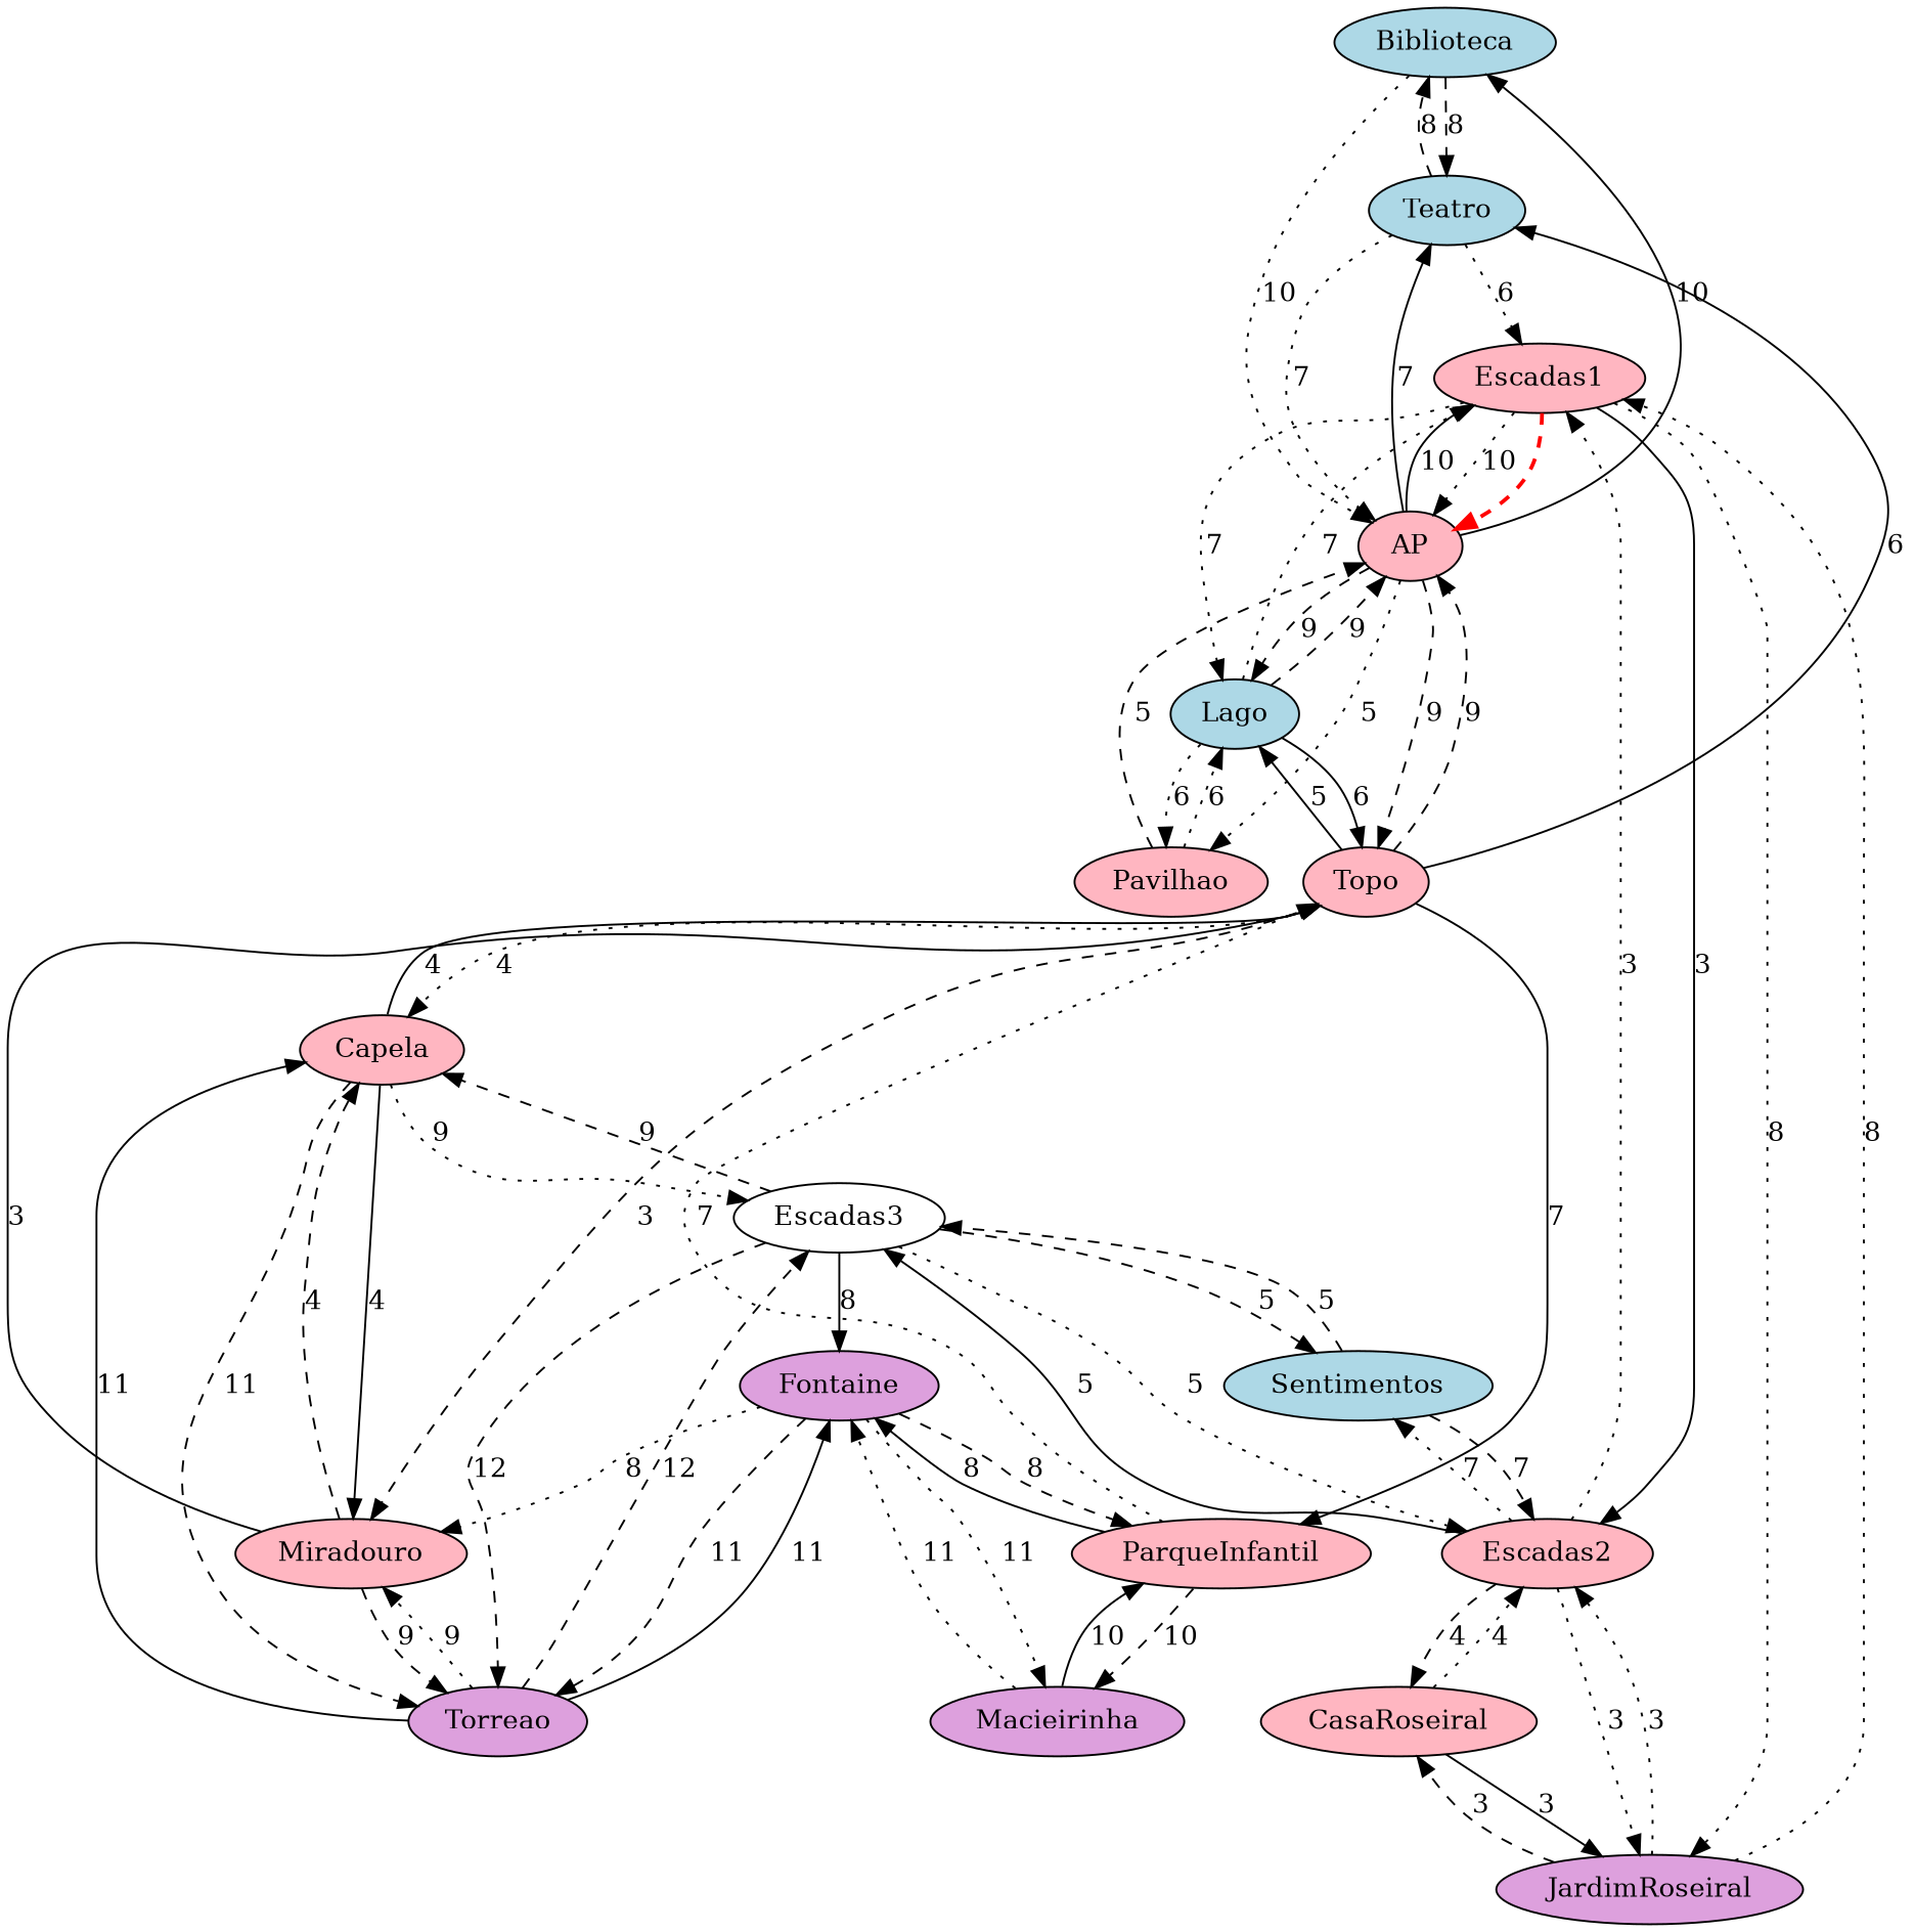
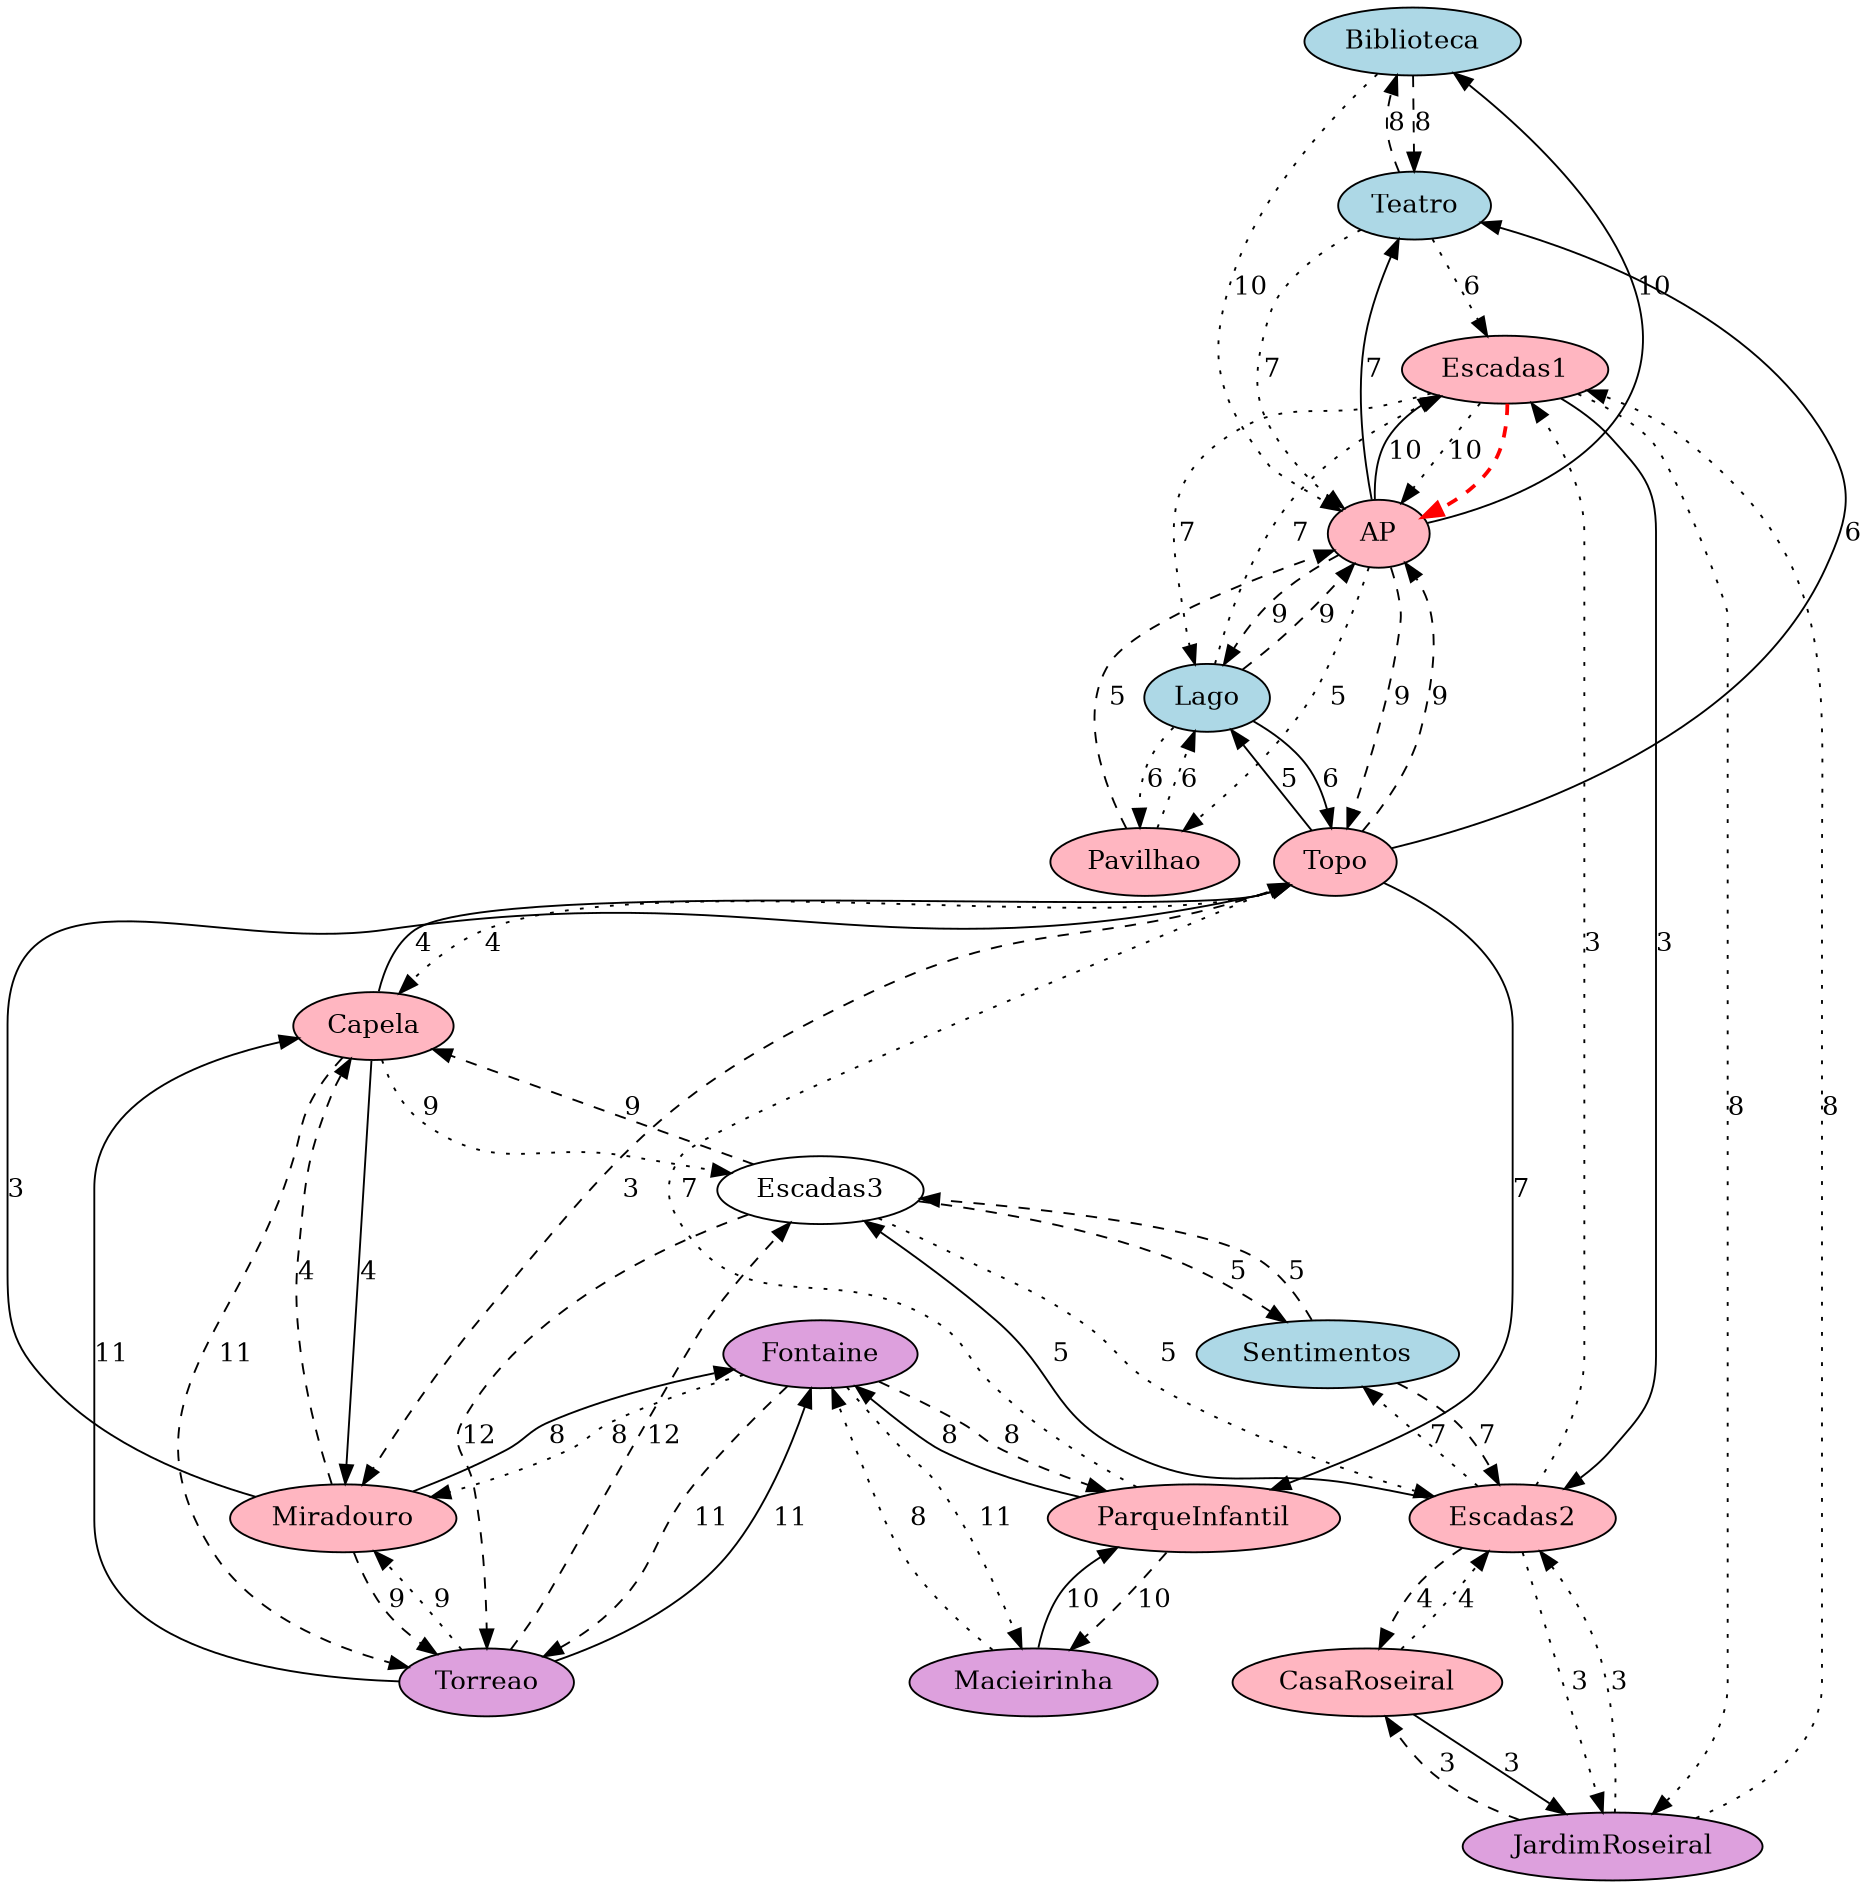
  digraph {
    node [fillcolor=lightpink style=filled]
    edge [style=dotted]
    n1 [fillcolor=lightblue label="﻿Biblioteca"]
    n2 [fillcolor=lightblue label=Teatro]
    n3 [label=AP]
    n4 [label=Escadas1]
    n5 [label=Topo]
    n6 [label=Pavilhao]
    n7 [fillcolor=lightblue label=Lago]
    n8 [label=ParqueInfantil]
    n9 [label=Miradouro]
    n10 [label=Capela]
    n11 [label=Escadas2]
    n12 [fillcolor=plum label=JardimRoseiral]
    n13 [fillcolor=plum label=Macieirinha]
    n14 [fillcolor=plum label=Fontaine]
    n15 [fillcolor=plum label=Torreao]
    n16 [fillcolor=white label=Escadas3]
    n17 [fillcolor=lightblue label=Sentimentos]
    n18 [label=CasaRoseiral]
    n1 -> n2 [label=8 style=dashed]
    n1 -> n3 [label=10]
    n2 -> n1 [label=8 style=dashed]
    n2 -> n3 [label=7]
    n2 -> n4 [label=6]
    n3 -> n1 [label=10 style=solid]
    n3 -> n2 [label=7 style=solid]
    n3 -> n4 [label=10 style=solid]
    n3 -> n5 [label=9 style=dashed]
    n3 -> n6 [label=5]
    n3 -> n7 [label=9 style=dashed]
    n4 -> n3 [label=10]
    n4 -> n3 [color=red penwidth=2.0 style=dashed]
    n4 -> n7 [label=7]
    n4 -> n11 [label=3 style=solid]
    n4 -> n12 [label=8]
    n5 -> n2 [label=6 style=solid]
    n5 -> n3 [label=9 style=dashed]
    n5 -> n7 [label=5 style=solid]
    n5 -> n8 [label=7 style=solid]
    n5 -> n9 [label=3 style=dashed]
    n5 -> n10 [label=4]
    n6 -> n3 [label=5 style=dashed]
    n6 -> n7 [label=6]
    n7 -> n3 [label=9 style=dashed]
    n7 -> n4 [label=7]
    n7 -> n5 [label=6 style=solid]
    n7 -> n6 [label=6]
    n8 -> n5 [label=7]
    n8 -> n13 [label=10 style=dashed]
    n8 -> n14 [label=8 style=solid]
    n9 -> n5 [label=3 style=solid]
    n9 -> n10 [label=4 style=dashed]
-   n16 -> n14 [label=8 style=solid]
+   n9 -> n14 [label=8 style=solid]
    n9 -> n15 [label=9 style=dashed]
    n10 -> n5 [label=4 style=solid]
    n10 -> n9 [label=4 style=solid]
    n10 -> n15 [label=11 style=dashed]
    n10 -> n16 [label=9]
    n11 -> n4 [label=3]
    n11 -> n12 [label=3]
    n11 -> n16 [label=5 style=solid]
    n11 -> n17 [label=7]
    n11 -> n18 [label=4 style=dashed]
    n12 -> n4 [label=8]
    n12 -> n11 [label=3]
    n12 -> n18 [label=3 style=dashed]
    n13 -> n8 [label=10 style=solid]
-   n13 -> n14 [label=11]
+   n13 -> n14 [label=8]
    n14 -> n8 [label=8 style=dashed]
    n14 -> n9 [label=8]
    n14 -> n13 [label=11]
    n14 -> n15 [label=11 style=dashed]
    n15 -> n9 [label=9]
    n15 -> n10 [label=11 style=solid]
    n15 -> n14 [label=11 style=solid]
    n15 -> n16 [label=12 style=dashed]
    n16 -> n10 [label=9 style=dashed]
    n16 -> n11 [label=5]
    n16 -> n15 [label=12 style=dashed]
    n16 -> n17 [label=5 style=dashed]
    n17 -> n11 [label=7 style=dashed]
    n17 -> n16 [label=5 style=dashed]
    n18 -> n11 [label=4]
    n18 -> n12 [label=3 style=solid]
  }
